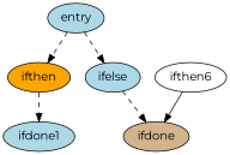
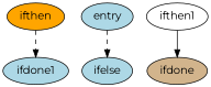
  digraph {
    fontname=Montserrat
    node [fillcolor=lightblue fontname=Montserrat style=filled]
    edge [fontname=Montserrat style=dashed]
    ifthen [fillcolor=orange]
    entry
    ifelse
    ifdone1
    ifdone [fillcolor=tan]
-   ifthen1 [fillcolor=white label=ifthen6]
+   ifthen1 [fillcolor=white]
    ifthen -> ifdone1
-   entry -> ifthen
    entry -> ifelse
-   ifelse -> ifdone
    ifthen1 -> ifdone [style=solid]
  }
